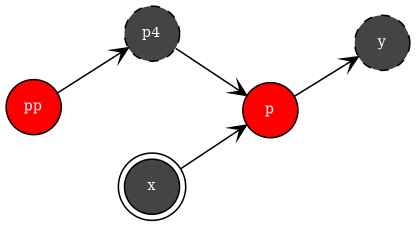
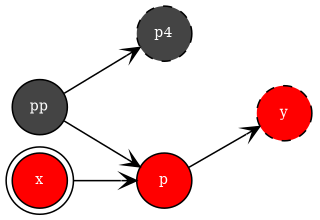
  digraph {
    nodesep=0.1
    rankdir=LR
    node [fillcolor="#444444" fontcolor=white fontsize=9 shape=circle style=filled]
    edge [arrowhead=vee]
-   pp [fillcolor=red group=pp]
+   pp [group=pp]
    n2 [label=p4 style="dashed,filled"]
    _pp [group=pp style=invis width=0]
    p [fillcolor=red group=p]
-   y [style="dashed,filled"]
+   y [fillcolor=red style="dashed,filled"]
    _p [group=p style=invis width=0]
-   x [shape=doublecircle]
+   x [fillcolor=red shape=doublecircle]
    pp -> n2
    pp -> _pp [style=invis]
-   n2 -> p
+   pp -> p
    p -> y
    p -> _p [style=invis]
    x -> p
  }
